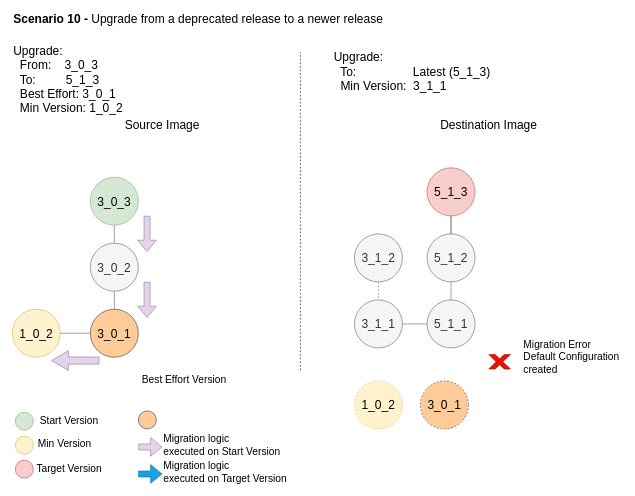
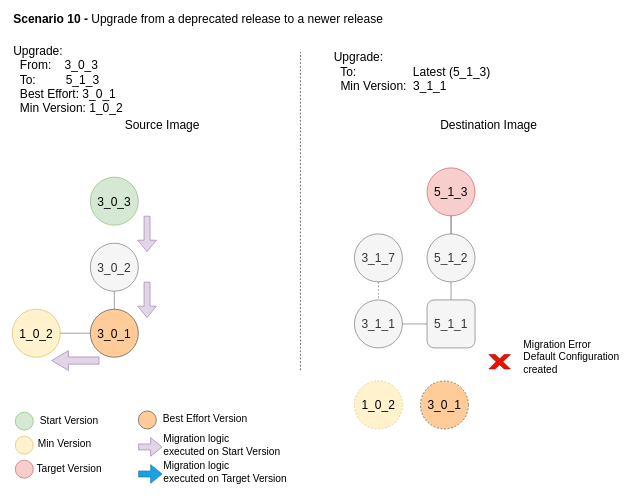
  <mxCell id="0" />
  <mxCell id="1" parent="0" />
  <mxCell id="2" value="&lt;font style=&quot;font-size: 20px&quot;&gt;1_0_2&lt;/font&gt;" style="ellipse;whiteSpace=wrap;html=1;aspect=fixed;shadow=0;fillColor=#fff2cc;strokeColor=#d6b656;" parent="1" vertex="1"><mxGeometry x="20" y="514.5" width="80" height="80" as="geometry" /></mxCell>
  <mxCell id="3" value="&lt;font style=&quot;font-size: 20px&quot;&gt;3_0_1&lt;/font&gt;" style="ellipse;whiteSpace=wrap;html=1;aspect=fixed;shadow=0;fillColor=#ffcc99;strokeColor=#36393d;" parent="1" vertex="1"><mxGeometry x="150" y="514.5" width="80" height="80" as="geometry" /></mxCell>
  <mxCell id="4" value="" style="endArrow=none;html=1;entryX=0;entryY=0.5;entryDx=0;entryDy=0;exitX=1;exitY=0.5;exitDx=0;exitDy=0;fillColor=#f5f5f5;strokeColor=#666666;" parent="1" source="2" target="3" edge="1"><mxGeometry width="50" height="50" relative="1" as="geometry"><mxPoint x="20" y="664.5" as="sourcePoint" /><mxPoint x="70" y="614.5" as="targetPoint" /></mxGeometry></mxCell>
  <mxCell id="5" value="&lt;font style=&quot;font-size: 20px&quot;&gt;Upgrade:&lt;br&gt;&amp;nbsp; From:&amp;nbsp; &amp;nbsp; 3_0_3&lt;br&gt;&amp;nbsp; To:&amp;nbsp; &amp;nbsp; &amp;nbsp; &amp;nbsp; &amp;nbsp;5_1_3&lt;br&gt;&amp;nbsp; Best Effort: 3_0_1&lt;br&gt;&amp;nbsp; Min Version: 1_0_2&lt;br&gt;&lt;/font&gt;" style="text;html=1;strokeColor=none;fillColor=none;align=left;verticalAlign=middle;whiteSpace=wrap;rounded=0;shadow=0;" parent="1" vertex="1"><mxGeometry x="20" y="86" width="250" height="90" as="geometry" /></mxCell>
  <mxCell id="6" value="&lt;font style=&quot;font-size: 20px&quot;&gt;3_1_1&lt;/font&gt;" style="ellipse;whiteSpace=wrap;html=1;aspect=fixed;shadow=0;fillColor=#f5f5f5;strokeColor=#666666;fontColor=#333333;" parent="1" vertex="1"><mxGeometry x="590" y="499" width="80" height="80" as="geometry" /></mxCell>
- <mxCell id="7" value="&lt;font style=&quot;font-size: 20px&quot;&gt;3_1_2&lt;/font&gt;" style="ellipse;whiteSpace=wrap;html=1;aspect=fixed;shadow=0;fillColor=#f5f5f5;strokeColor=#666666;fontColor=#333333;" parent="1" vertex="1"><mxGeometry x="590" y="389" width="80" height="80" as="geometry" /></mxCell>
+ <mxCell id="7" value="&lt;font style=&quot;font-size: 20px&quot;&gt;3_1_7&lt;/font&gt;" style="ellipse;whiteSpace=wrap;html=1;aspect=fixed;shadow=0;fillColor=#f5f5f5;strokeColor=#666666;fontColor=#333333;" parent="1" vertex="1"><mxGeometry x="590" y="389" width="80" height="80" as="geometry" /></mxCell>
  <mxCell id="8" value="" style="endArrow=none;html=1;entryX=0.5;entryY=0;entryDx=0;entryDy=0;exitX=0.5;exitY=1;exitDx=0;exitDy=0;fillColor=#f5f5f5;strokeColor=#666666;dashed=1;" parent="1" source="7" target="6" edge="1"><mxGeometry width="50" height="50" relative="1" as="geometry"><mxPoint x="510" y="639" as="sourcePoint" /><mxPoint x="560" y="639" as="targetPoint" /></mxGeometry></mxCell>
  <mxCell id="9" value="&lt;font style=&quot;font-size: 20px&quot;&gt;Upgrade:&lt;br&gt;&amp;nbsp; To:&amp;nbsp; &amp;nbsp; &amp;nbsp; &amp;nbsp; &amp;nbsp; &amp;nbsp; &amp;nbsp; &amp;nbsp; &amp;nbsp;Latest (5_1_3)&lt;br&gt;&amp;nbsp; Min Version:&amp;nbsp; 3_1_1&lt;br&gt;&lt;/font&gt;" style="text;html=1;strokeColor=none;fillColor=none;align=left;verticalAlign=middle;whiteSpace=wrap;rounded=0;shadow=0;" parent="1" vertex="1"><mxGeometry x="554" y="73" width="286" height="90" as="geometry" /></mxCell>
- <mxCell id="10" value="&lt;font style=&quot;font-size: 20px&quot;&gt;5_1_1&lt;/font&gt;" style="ellipse;whiteSpace=wrap;html=1;aspect=fixed;shadow=0;fillColor=#f5f5f5;strokeColor=#666666;fontColor=#333333;" parent="1" vertex="1"><mxGeometry x="711" y="499" width="80" height="80" as="geometry" /></mxCell>
+ <mxCell id="10" value="&lt;font style=&quot;font-size: 20px&quot;&gt;5_1_1&lt;/font&gt;" style="whiteSpace=wrap;html=1;aspect=fixed;shadow=0;fillColor=#f5f5f5;strokeColor=#666666;fontColor=#333333;rounded=1;" parent="1" vertex="1"><mxGeometry x="711" y="499" width="80" height="80" as="geometry" /></mxCell>
  <mxCell id="11" value="" style="endArrow=none;html=1;entryX=0;entryY=0.5;entryDx=0;entryDy=0;exitX=1;exitY=0.5;exitDx=0;exitDy=0;fillColor=#f5f5f5;strokeColor=#666666;" parent="1" source="6" target="10" edge="1"><mxGeometry width="50" height="50" relative="1" as="geometry"><mxPoint x="645" y="670" as="sourcePoint" /><mxPoint x="695" y="670" as="targetPoint" /></mxGeometry></mxCell>
  <mxCell id="12" value="&lt;font style=&quot;font-size: 20px&quot;&gt;5_1_2&lt;/font&gt;" style="ellipse;whiteSpace=wrap;html=1;aspect=fixed;shadow=0;fillColor=#f5f5f5;strokeColor=#666666;fontColor=#333333;" parent="1" vertex="1"><mxGeometry x="711" y="389" width="80" height="80" as="geometry" /></mxCell>
  <mxCell id="13" value="" style="endArrow=none;html=1;entryX=0.5;entryY=0;entryDx=0;entryDy=0;exitX=0.5;exitY=1;exitDx=0;exitDy=0;fillColor=#f5f5f5;strokeColor=#666666;" parent="1" source="12" target="10" edge="1"><mxGeometry width="50" height="50" relative="1" as="geometry"><mxPoint x="640" y="479" as="sourcePoint" /><mxPoint x="640" y="509" as="targetPoint" /></mxGeometry></mxCell>
  <mxCell id="14" value="&lt;font style=&quot;font-size: 20px&quot;&gt;5_1_3&lt;/font&gt;" style="ellipse;whiteSpace=wrap;html=1;aspect=fixed;shadow=0;fillColor=#f8cecc;strokeColor=#b85450;" parent="1" vertex="1"><mxGeometry x="711" y="279" width="80" height="80" as="geometry" /></mxCell>
  <mxCell id="15" value="" style="endArrow=none;dashed=1;html=1;" parent="1" edge="1"><mxGeometry width="50" height="50" relative="1" as="geometry"><mxPoint x="500" y="616" as="sourcePoint" /><mxPoint x="500" y="86" as="targetPoint" /></mxGeometry></mxCell>
  <mxCell id="16" value="&lt;font style=&quot;font-size: 20px&quot;&gt;Source Image&lt;/font&gt;" style="text;html=1;strokeColor=none;fillColor=none;align=center;verticalAlign=middle;whiteSpace=wrap;rounded=0;shadow=0;dashed=1;" parent="1" vertex="1"><mxGeometry x="195" y="196" width="150" height="20" as="geometry" /></mxCell>
  <mxCell id="17" value="&lt;font style=&quot;font-size: 20px&quot;&gt;Destination Image&lt;/font&gt;" style="text;html=1;strokeColor=none;fillColor=none;align=center;verticalAlign=middle;whiteSpace=wrap;rounded=0;shadow=0;dashed=1;" parent="1" vertex="1"><mxGeometry x="724" y="196" width="180" height="20" as="geometry" /></mxCell>
  <mxCell id="18" value="" style="endArrow=none;html=1;entryX=0.5;entryY=1;entryDx=0;entryDy=0;exitX=0.5;exitY=0;exitDx=0;exitDy=0;" parent="1" source="12" target="14" edge="1"><mxGeometry width="50" height="50" relative="1" as="geometry"><mxPoint x="-204" y="850" as="sourcePoint" /><mxPoint x="-154" y="800" as="targetPoint" /></mxGeometry></mxCell>
  <mxCell id="19" value="&lt;font style=&quot;font-size: 20px&quot;&gt;3_0_2&lt;/font&gt;" style="ellipse;whiteSpace=wrap;html=1;aspect=fixed;shadow=0;fillColor=#f5f5f5;strokeColor=#666666;fontColor=#333333;" parent="1" vertex="1"><mxGeometry x="150" y="404.5" width="80" height="80" as="geometry" /></mxCell>
  <mxCell id="20" value="&lt;font style=&quot;font-size: 20px&quot;&gt;3_0_3&lt;/font&gt;" style="ellipse;whiteSpace=wrap;html=1;aspect=fixed;shadow=0;fillColor=#d5e8d4;strokeColor=#82b366;" parent="1" vertex="1"><mxGeometry x="150" y="294.5" width="80" height="80" as="geometry" /></mxCell>
- <mxCell id="21" value="" style="endArrow=none;html=1;entryX=0.5;entryY=0;entryDx=0;entryDy=0;exitX=0.5;exitY=1;exitDx=0;exitDy=0;fillColor=#f5f5f5;strokeColor=#666666;" parent="1" source="20" target="19" edge="1"><mxGeometry width="50" height="50" relative="1" as="geometry"><mxPoint x="110" y="564.5" as="sourcePoint" /><mxPoint x="160" y="564.5" as="targetPoint" /></mxGeometry></mxCell>
  <mxCell id="22" value="" style="endArrow=none;html=1;entryX=0.5;entryY=0;entryDx=0;entryDy=0;exitX=0.5;exitY=1;exitDx=0;exitDy=0;fillColor=#f5f5f5;strokeColor=#666666;" parent="1" source="19" target="3" edge="1"><mxGeometry width="50" height="50" relative="1" as="geometry"><mxPoint x="290" y="429" as="sourcePoint" /><mxPoint x="290" y="459" as="targetPoint" /></mxGeometry></mxCell>
  <mxCell id="23" value="" style="shape=flexArrow;endArrow=classic;html=1;fillColor=#e1d5e7;strokeColor=#9673a6;width=12;endSize=9;" parent="1" edge="1"><mxGeometry width="50" height="50" relative="1" as="geometry"><mxPoint x="165" y="600" as="sourcePoint" /><mxPoint x="85" y="600" as="targetPoint" /></mxGeometry></mxCell>
  <mxCell id="24" value="" style="shape=flexArrow;endArrow=classic;html=1;fillColor=#e1d5e7;strokeColor=#9673a6;" parent="1" edge="1"><mxGeometry width="50" height="50" relative="1" as="geometry"><mxPoint x="244.5" y="469" as="sourcePoint" /><mxPoint x="244.5" y="529" as="targetPoint" /></mxGeometry></mxCell>
  <mxCell id="25" value="" style="shape=flexArrow;endArrow=classic;html=1;fillColor=#e1d5e7;strokeColor=#9673a6;" parent="1" edge="1"><mxGeometry width="50" height="50" relative="1" as="geometry"><mxPoint x="244.5" y="359" as="sourcePoint" /><mxPoint x="244.5" y="419" as="targetPoint" /></mxGeometry></mxCell>
  <mxCell id="26" value="" style="ellipse;whiteSpace=wrap;html=1;aspect=fixed;fillColor=#d5e8d4;strokeColor=#82b366;" parent="1" vertex="1"><mxGeometry x="25" y="686" width="30" height="30" as="geometry" /></mxCell>
  <mxCell id="27" value="Start Version" style="text;html=1;strokeColor=none;fillColor=none;align=center;verticalAlign=middle;whiteSpace=wrap;rounded=0;fontSize=17;" parent="1" vertex="1"><mxGeometry x="65" y="684" width="100" height="35" as="geometry" /></mxCell>
  <mxCell id="28" value="" style="ellipse;whiteSpace=wrap;html=1;aspect=fixed;fillColor=#fff2cc;strokeColor=#d6b656;" parent="1" vertex="1"><mxGeometry x="25" y="726" width="30" height="30" as="geometry" /></mxCell>
  <mxCell id="29" value="Min Version" style="text;html=1;strokeColor=none;fillColor=none;align=center;verticalAlign=middle;whiteSpace=wrap;rounded=0;fontSize=17;" parent="1" vertex="1"><mxGeometry x="55" y="721" width="105" height="35" as="geometry" /></mxCell>
  <mxCell id="30" value="" style="ellipse;whiteSpace=wrap;html=1;aspect=fixed;fillColor=#f8cecc;strokeColor=#b85450;" parent="1" vertex="1"><mxGeometry x="25" y="766" width="30" height="30" as="geometry" /></mxCell>
  <mxCell id="31" value="Target Version" style="text;html=1;strokeColor=none;fillColor=none;align=center;verticalAlign=middle;whiteSpace=wrap;rounded=0;fontSize=17;" parent="1" vertex="1"><mxGeometry x="55" y="763.5" width="120" height="35" as="geometry" /></mxCell>
  <mxCell id="32" value="" style="shape=flexArrow;endArrow=classic;html=1;fillColor=#e1d5e7;strokeColor=#9673a6;" parent="1" edge="1"><mxGeometry width="50" height="50" relative="1" as="geometry"><mxPoint x="230" y="744" as="sourcePoint" /><mxPoint x="270" y="744" as="targetPoint" /></mxGeometry></mxCell>
  <mxCell id="33" value="Migration logic &lt;br&gt;executed on Start Version" style="text;html=1;strokeColor=none;fillColor=none;align=left;verticalAlign=middle;whiteSpace=wrap;rounded=0;fontSize=17;" parent="1" vertex="1"><mxGeometry x="270" y="724" width="310" height="35" as="geometry" /></mxCell>
  <mxCell id="34" value="" style="shape=flexArrow;endArrow=classic;html=1;fillColor=#1ba1e2;strokeColor=#006EAF;" parent="1" edge="1"><mxGeometry width="50" height="50" relative="1" as="geometry"><mxPoint x="230" y="789" as="sourcePoint" /><mxPoint x="270" y="789" as="targetPoint" /></mxGeometry></mxCell>
  <mxCell id="35" value="Migration logic &lt;br&gt;executed on Target Version" style="text;html=1;strokeColor=none;fillColor=none;align=left;verticalAlign=middle;whiteSpace=wrap;rounded=0;fontSize=17;" parent="1" vertex="1"><mxGeometry x="270" y="769" width="310" height="35" as="geometry" /></mxCell>
  <mxCell id="36" value="" style="ellipse;whiteSpace=wrap;html=1;aspect=fixed;fillColor=#ffcc99;strokeColor=#36393d;" parent="1" vertex="1"><mxGeometry x="230" y="684" width="30" height="30" as="geometry" /></mxCell>
- <mxCell id="37" value="Best Effort Version" style="text;html=1;strokeColor=none;fillColor=none;align=center;verticalAlign=middle;whiteSpace=wrap;rounded=0;fontSize=17;" parent="1" vertex="1"><mxGeometry x="228" y="615" width="157" height="35" as="geometry" /></mxCell>
+ <mxCell id="37" value="Best Effort Version" style="text;html=1;strokeColor=none;fillColor=none;align=center;verticalAlign=middle;whiteSpace=wrap;rounded=0;fontSize=17;" parent="1" vertex="1"><mxGeometry x="263" y="680" width="157" height="35" as="geometry" /></mxCell>
  <mxCell id="38" value="&lt;font style=&quot;font-size: 20px&quot;&gt;&lt;b&gt;Scenario 10 -&lt;/b&gt; Upgrade from a deprecated release to a newer release&lt;/font&gt;" style="text;html=1;strokeColor=none;fillColor=none;align=left;verticalAlign=middle;whiteSpace=wrap;rounded=0;" parent="1" vertex="1"><mxGeometry x="20" y="20" width="800" height="20" as="geometry" /></mxCell>
  <mxCell id="39" value="" style="verticalLabelPosition=bottom;verticalAlign=top;html=1;shape=mxgraph.basic.x;fillColor=#e51400;strokeColor=#B20000;fontColor=#ffffff;" parent="1" vertex="1"><mxGeometry x="814" y="590" width="36" height="24" as="geometry" /></mxCell>
  <mxCell id="40" value="Migration Error&lt;br&gt;Default Configuration created" style="text;html=1;strokeColor=none;fillColor=none;align=left;verticalAlign=middle;whiteSpace=wrap;rounded=0;fontSize=17;" parent="1" vertex="1"><mxGeometry x="870" y="585" width="166" height="20" as="geometry" /></mxCell>
  <mxCell id="41" value="&lt;font style=&quot;font-size: 20px&quot;&gt;1_0_2&lt;/font&gt;" style="ellipse;whiteSpace=wrap;html=1;aspect=fixed;shadow=0;fillColor=#fff2cc;strokeColor=#d6b656;dashed=1;" parent="1" vertex="1"><mxGeometry x="590" y="634" width="80" height="80" as="geometry" /></mxCell>
  <mxCell id="42" value="&lt;font style=&quot;font-size: 20px&quot;&gt;3_0_1&lt;/font&gt;" style="ellipse;whiteSpace=wrap;html=1;aspect=fixed;shadow=0;fillColor=#ffcc99;strokeColor=#36393d;dashed=1;" parent="1" vertex="1"><mxGeometry x="700" y="634" width="80" height="80" as="geometry" /></mxCell>
